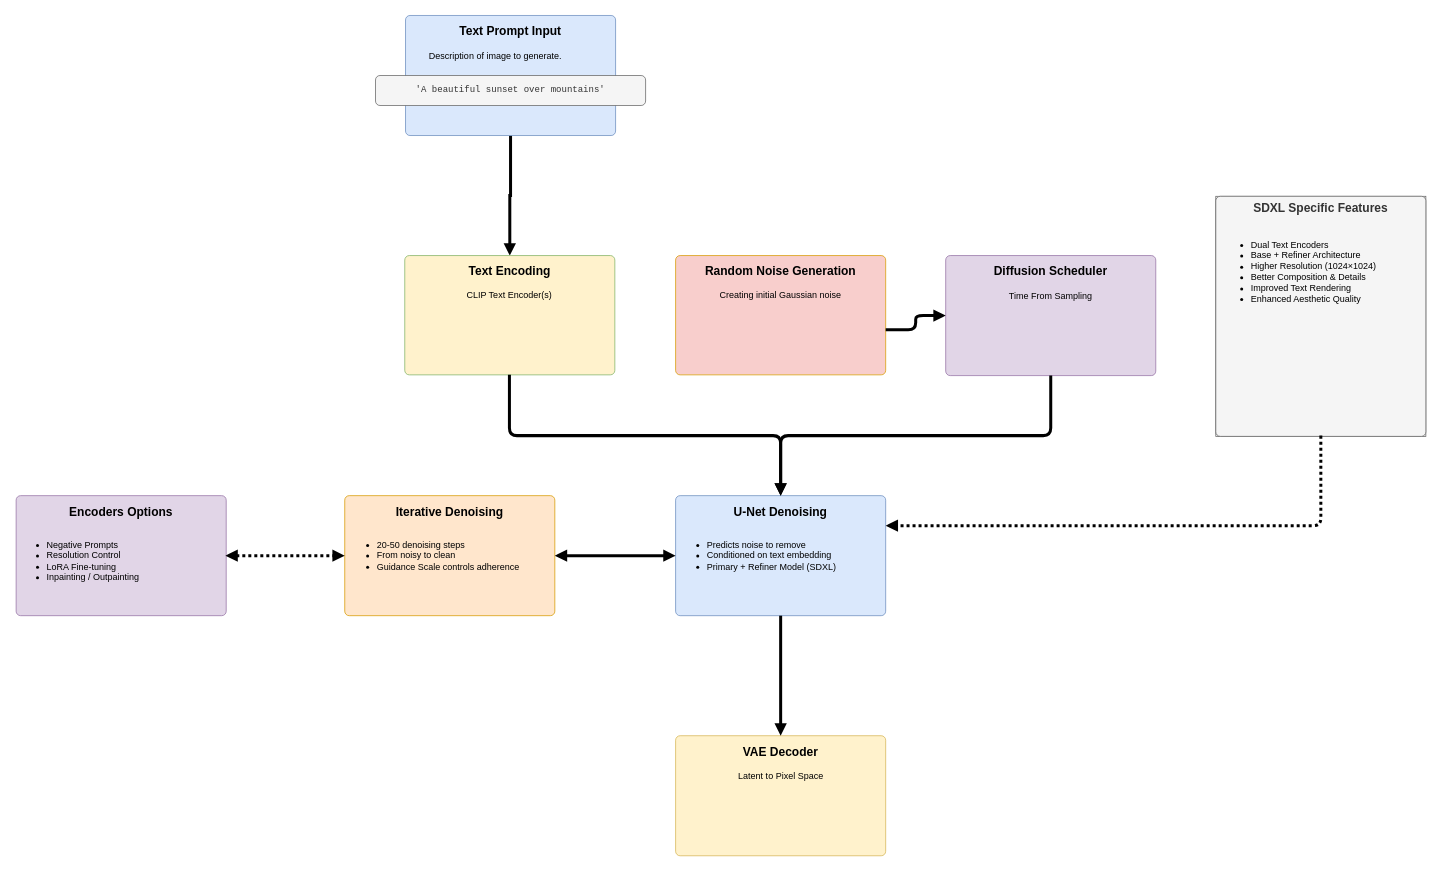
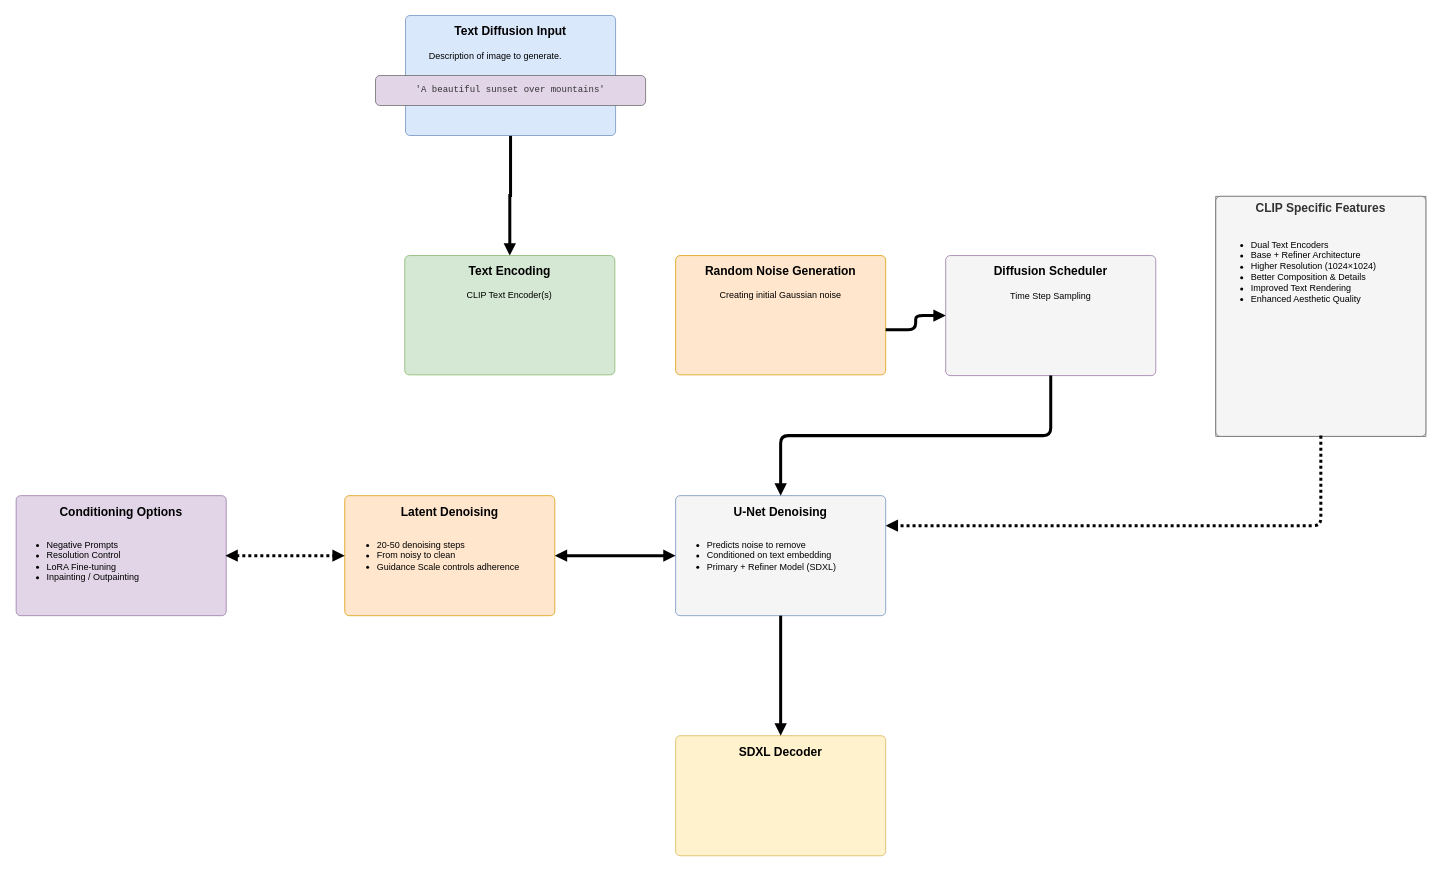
  <mxCell id="0" />
  <mxCell id="1" parent="0" />
  <mxCell id="2" value="" style="group" parent="1" vertex="1" connectable="0"><mxGeometry x="459" y="660" width="280" height="160" as="geometry" /></mxCell>
- <mxCell id="3" value="Iterative Denoising" style="rounded=1;whiteSpace=wrap;html=1;fillColor=#ffe6cc;strokeColor=#d79b00;verticalAlign=top;spacingTop=5;fontStyle=1;fontSize=16;absoluteArcSize=1;arcSize=12;" parent="2" vertex="1"><mxGeometry width="280" height="160" as="geometry" /></mxCell>
+ <mxCell id="3" value="Latent Denoising" style="rounded=1;whiteSpace=wrap;html=1;fillColor=#ffe6cc;strokeColor=#d79b00;verticalAlign=top;spacingTop=5;fontStyle=1;fontSize=16;absoluteArcSize=1;arcSize=12;" parent="2" vertex="1"><mxGeometry width="280" height="160" as="geometry" /></mxCell>
  <mxCell id="4" value="&lt;ul&gt;&lt;li&gt;20-50 denoising steps&lt;/li&gt;&lt;li&gt;From noisy to clean&lt;/li&gt;&lt;li&gt;Guidance Scale controls adherence&lt;/li&gt;&lt;/ul&gt;" style="text;html=1;align=left;verticalAlign=top;whiteSpace=wrap;rounded=0;" parent="2" vertex="1"><mxGeometry x="1" y="40" width="279" height="120" as="geometry" /></mxCell>
  <mxCell id="5" value="" style="group" parent="1" vertex="1" connectable="0"><mxGeometry x="900" y="980" width="280" height="160" as="geometry" /></mxCell>
- <mxCell id="6" value="VAE Decoder" style="rounded=1;whiteSpace=wrap;html=1;fillColor=#fff2cc;strokeColor=#d6b656;verticalAlign=top;spacingTop=5;fontStyle=1;fontSize=16;absoluteArcSize=1;arcSize=12;" parent="5" vertex="1"><mxGeometry width="280" height="160" as="geometry" /></mxCell>
- <mxCell id="7" value="Latent to Pixel Space" style="text;html=1;align=center;verticalAlign=top;whiteSpace=wrap;rounded=0;" parent="5" vertex="1"><mxGeometry x="1" y="40" width="279" height="120" as="geometry" /></mxCell>
+ <mxCell id="6" value="SDXL Decoder" style="rounded=1;whiteSpace=wrap;html=1;fillColor=#fff2cc;strokeColor=#d6b656;verticalAlign=top;spacingTop=5;fontStyle=1;fontSize=16;absoluteArcSize=1;arcSize=12;" parent="5" vertex="1"><mxGeometry width="280" height="160" as="geometry" /></mxCell>
  <mxCell id="8" value="" style="group" parent="1" vertex="1" connectable="0"><mxGeometry x="20" y="660" width="281" height="160" as="geometry" /></mxCell>
- <mxCell id="9" value="Encoders Options" style="rounded=1;whiteSpace=wrap;html=1;fillColor=#e1d5e7;strokeColor=#9673a6;verticalAlign=top;fontSize=16;fontStyle=1;spacingTop=5;absoluteArcSize=1;arcSize=12;" parent="8" vertex="1"><mxGeometry x="1" width="280" height="160" as="geometry" /></mxCell>
+ <mxCell id="9" value="Conditioning Options" style="rounded=1;whiteSpace=wrap;html=1;fillColor=#e1d5e7;strokeColor=#9673a6;verticalAlign=top;fontSize=16;fontStyle=1;spacingTop=5;absoluteArcSize=1;arcSize=12;" parent="8" vertex="1"><mxGeometry x="1" width="280" height="160" as="geometry" /></mxCell>
  <mxCell id="10" value="&lt;ul&gt;&lt;li&gt;Negative Prompts&lt;/li&gt;&lt;li&gt;Resolution Control&lt;/li&gt;&lt;li&gt;LoRA Fine-tuning&lt;/li&gt;&lt;li&gt;Inpainting / Outpainting&lt;/li&gt;&lt;/ul&gt;" style="text;html=1;align=left;verticalAlign=top;whiteSpace=wrap;rounded=0;" parent="8" vertex="1"><mxGeometry y="40" width="280" height="120" as="geometry" /></mxCell>
  <mxCell id="11" value="" style="group" parent="1" vertex="1" connectable="0"><mxGeometry x="900" y="660" width="280" height="160" as="geometry" /></mxCell>
- <mxCell id="12" value="&lt;font style=&quot;font-size: 16px;&quot;&gt;U-Net Denoising&lt;/font&gt;" style="rounded=1;whiteSpace=wrap;html=1;fillColor=#dae8fc;strokeColor=#6c8ebf;spacingTop=5;fontStyle=1;verticalAlign=top;absoluteArcSize=1;arcSize=12;" parent="11" vertex="1"><mxGeometry width="280" height="160" as="geometry" /></mxCell>
+ <mxCell id="12" value="&lt;font style=&quot;font-size: 16px;&quot;&gt;U-Net Denoising&lt;/font&gt;" style="rounded=1;whiteSpace=wrap;html=1;fillColor=#f5f5f5;strokeColor=#6c8ebf;spacingTop=5;fontStyle=1;verticalAlign=top;absoluteArcSize=1;arcSize=12;" parent="11" vertex="1"><mxGeometry width="280" height="160" as="geometry" /></mxCell>
  <mxCell id="13" value="&lt;ul&gt;&lt;li&gt;Predicts noise to remove&lt;/li&gt;&lt;li&gt;Conditioned on text embedding&lt;/li&gt;&lt;li&gt;Primary + Refiner Model (SDXL)&lt;/li&gt;&lt;/ul&gt;" style="text;html=1;align=left;verticalAlign=top;whiteSpace=wrap;rounded=0;spacing=2;" parent="11" vertex="1"><mxGeometry y="40" width="280" height="120" as="geometry" /></mxCell>
  <mxCell id="14" value="" style="group" parent="1" vertex="1" connectable="0"><mxGeometry x="1260" y="340" width="280" height="160" as="geometry" /></mxCell>
- <mxCell id="15" value="Diffusion Scheduler" style="rounded=1;whiteSpace=wrap;html=1;fillColor=#e1d5e7;strokeColor=#9673a6;verticalAlign=top;fontStyle=1;fontSize=16;spacingTop=5;absoluteArcSize=1;arcSize=12;" parent="14" vertex="1"><mxGeometry width="280" height="160" as="geometry" /></mxCell>
- <mxCell id="16" value="Time From Sampling" style="text;html=1;align=center;verticalAlign=top;whiteSpace=wrap;rounded=0;" parent="14" vertex="1"><mxGeometry y="40" width="280" height="120" as="geometry" /></mxCell>
+ <mxCell id="15" value="Diffusion Scheduler" style="rounded=1;whiteSpace=wrap;html=1;fillColor=#f5f5f5;strokeColor=#9673a6;verticalAlign=top;fontStyle=1;fontSize=16;spacingTop=5;absoluteArcSize=1;arcSize=12;" parent="14" vertex="1"><mxGeometry width="280" height="160" as="geometry" /></mxCell>
+ <mxCell id="16" value="Time Step Sampling" style="text;html=1;align=center;verticalAlign=top;whiteSpace=wrap;rounded=0;" parent="14" vertex="1"><mxGeometry y="40" width="280" height="120" as="geometry" /></mxCell>
  <mxCell id="17" value="" style="group;fillColor=#f5f5f5;fontColor=#333333;strokeColor=#666666;" parent="1" vertex="1" connectable="0"><mxGeometry x="1620" y="261" width="280" height="320" as="geometry" /></mxCell>
- <mxCell id="18" value="SDXL Specific Features" style="rounded=1;whiteSpace=wrap;html=1;fillColor=#f5f5f5;strokeColor=#666666;verticalAlign=top;fontStyle=1;fontSize=16;absoluteArcSize=1;arcSize=12;fontColor=#333333;" parent="17" vertex="1"><mxGeometry width="280" height="320" as="geometry" /></mxCell>
+ <mxCell id="18" value="CLIP Specific Features" style="rounded=1;whiteSpace=wrap;html=1;fillColor=#f5f5f5;strokeColor=#666666;verticalAlign=top;fontStyle=1;fontSize=16;absoluteArcSize=1;arcSize=12;fontColor=#333333;" parent="17" vertex="1"><mxGeometry width="280" height="320" as="geometry" /></mxCell>
  <mxCell id="19" value="&lt;ul&gt;&lt;li&gt;Dual Text Encoders&lt;/li&gt;&lt;li&gt;Base + Refiner Architecture&lt;/li&gt;&lt;li&gt;Higher Resolution (1024×1024)&lt;/li&gt;&lt;li&gt;Better Composition &amp;amp; Details&lt;/li&gt;&lt;li&gt;Improved Text Rendering&lt;/li&gt;&lt;li&gt;Enhanced Aesthetic Quality&lt;/li&gt;&lt;/ul&gt;" style="text;html=1;align=left;verticalAlign=top;whiteSpace=wrap;rounded=0;spacingLeft=5;spacingRight=5;" parent="17" vertex="1"><mxGeometry y="39" width="280" height="120" as="geometry" /></mxCell>
  <mxCell id="20" style="edgeStyle=orthogonalEdgeStyle;rounded=0;orthogonalLoop=1;jettySize=auto;html=1;strokeWidth=4;endArrow=block;endFill=1;" parent="1" source="22" target="26" edge="1"><mxGeometry relative="1" as="geometry" /></mxCell>
  <mxCell id="21" value="" style="group" parent="1" vertex="1" connectable="0"><mxGeometry y="20" width="360" height="160" as="geometry" x="500" /></mxCell>
- <mxCell id="22" value="Text Prompt Input" style="rounded=1;whiteSpace=wrap;html=1;fillColor=#dae8fc;strokeColor=#6c8ebf;verticalAlign=top;fontSize=16;fontStyle=1;spacingTop=5;absoluteArcSize=1;arcSize=12;" parent="21" vertex="1"><mxGeometry x="40" width="280" height="160" as="geometry" /></mxCell>
+ <mxCell id="22" value="Text Diffusion Input" style="rounded=1;whiteSpace=wrap;html=1;fillColor=#dae8fc;strokeColor=#6c8ebf;verticalAlign=top;fontSize=16;fontStyle=1;spacingTop=5;absoluteArcSize=1;arcSize=12;" parent="21" vertex="1"><mxGeometry x="40" width="280" height="160" as="geometry" /></mxCell>
  <mxCell id="23" value="Description of image to generate." style="text;html=1;align=center;verticalAlign=top;whiteSpace=wrap;rounded=0;" parent="21" vertex="1"><mxGeometry x="40" y="40" width="240" height="80" as="geometry" /></mxCell>
- <mxCell id="24" value="'A beautiful sunset over mountains'" style="rounded=1;whiteSpace=wrap;html=1;fillColor=#f5f5f5;fontColor=#333333;strokeColor=#666666;fontFamily=Courier New;arcSize=12;absoluteArcSize=1;" parent="21" vertex="1"><mxGeometry y="80" width="360" height="40" as="geometry" /></mxCell>
+ <mxCell id="24" value="'A beautiful sunset over mountains'" style="rounded=1;whiteSpace=wrap;html=1;fillColor=#e1d5e7;fontColor=#333333;strokeColor=#666666;fontFamily=Courier New;arcSize=12;absoluteArcSize=1;" parent="21" vertex="1"><mxGeometry y="80" width="360" height="40" as="geometry" /></mxCell>
  <mxCell id="25" value="" style="group" parent="1" vertex="1" connectable="0"><mxGeometry x="539" y="340" width="280" height="159" as="geometry" /></mxCell>
- <mxCell id="26" value="Text Encoding" style="rounded=1;whiteSpace=wrap;html=1;fillColor=#fff2cc;strokeColor=#82b366;fontSize=16;fontStyle=1;spacingTop=5;verticalAlign=top;absoluteArcSize=1;arcSize=12;container=0;" parent="25" vertex="1"><mxGeometry width="280" height="159" as="geometry" /></mxCell>
+ <mxCell id="26" value="Text Encoding" style="rounded=1;whiteSpace=wrap;html=1;fillColor=#d5e8d4;strokeColor=#82b366;fontSize=16;fontStyle=1;spacingTop=5;verticalAlign=top;absoluteArcSize=1;arcSize=12;container=0;" parent="25" vertex="1"><mxGeometry width="280" height="159" as="geometry" /></mxCell>
  <mxCell id="27" value="CLIP Text Encoder(s)" style="text;html=1;align=center;verticalAlign=top;whiteSpace=wrap;rounded=0;container=0;" parent="25" vertex="1"><mxGeometry y="39" width="279" height="120" as="geometry" /></mxCell>
  <mxCell id="28" value="" style="group" parent="1" vertex="1" connectable="0"><mxGeometry x="900" y="340" width="280" height="159" as="geometry" /></mxCell>
- <mxCell id="29" value="Random Noise Generation" style="rounded=1;whiteSpace=wrap;html=1;fillColor=#f8cecc;strokeColor=#d79b00;verticalAlign=top;spacingTop=5;fontStyle=1;fontSize=16;absoluteArcSize=1;arcSize=12;container=0;" parent="28" vertex="1"><mxGeometry width="280" height="159" as="geometry" /></mxCell>
+ <mxCell id="29" value="Random Noise Generation" style="rounded=1;whiteSpace=wrap;html=1;fillColor=#ffe6cc;strokeColor=#d79b00;verticalAlign=top;spacingTop=5;fontStyle=1;fontSize=16;absoluteArcSize=1;arcSize=12;container=0;" parent="28" vertex="1"><mxGeometry width="280" height="159" as="geometry" /></mxCell>
  <mxCell id="30" value="Creating initial Gaussian noise" style="text;html=1;align=center;verticalAlign=top;whiteSpace=wrap;rounded=0;container=0;" parent="28" vertex="1"><mxGeometry y="39" width="280" height="120" as="geometry" /></mxCell>
  <mxCell id="31" style="edgeStyle=orthogonalEdgeStyle;rounded=1;orthogonalLoop=1;jettySize=auto;html=1;strokeWidth=4;endArrow=block;endFill=1;curved=0;" parent="1" source="30" target="15" edge="1"><mxGeometry relative="1" as="geometry" /></mxCell>
- <mxCell id="32" style="edgeStyle=orthogonalEdgeStyle;rounded=1;orthogonalLoop=1;jettySize=auto;html=1;entryX=0.5;entryY=0;entryDx=0;entryDy=0;strokeWidth=4;endArrow=block;endFill=1;curved=0;" parent="1" source="27" target="12" edge="1"><mxGeometry relative="1" as="geometry"><Array as="points"><mxPoint x="679" y="580" /><mxPoint x="1040" y="580" /></Array></mxGeometry></mxCell>
  <mxCell id="33" style="edgeStyle=orthogonalEdgeStyle;rounded=1;orthogonalLoop=1;jettySize=auto;html=1;entryX=0.5;entryY=0;entryDx=0;entryDy=0;strokeWidth=4;endArrow=block;endFill=1;curved=0;" parent="1" source="16" target="12" edge="1"><mxGeometry relative="1" as="geometry"><Array as="points"><mxPoint x="1400" y="580" /><mxPoint x="1040" y="580" /></Array></mxGeometry></mxCell>
  <mxCell id="34" style="edgeStyle=orthogonalEdgeStyle;rounded=1;orthogonalLoop=1;jettySize=auto;html=1;entryX=1;entryY=0;entryDx=0;entryDy=0;strokeWidth=4;endArrow=block;endFill=1;curved=0;dashed=1;dashPattern=1 1;" parent="1" target="13" edge="1"><mxGeometry relative="1" as="geometry"><mxPoint x="1760" y="580" as="sourcePoint" /><Array as="points"><mxPoint x="1760" y="700" /></Array></mxGeometry></mxCell>
  <mxCell id="35" style="edgeStyle=orthogonalEdgeStyle;rounded=1;orthogonalLoop=1;jettySize=auto;html=1;strokeWidth=4;endArrow=block;endFill=1;curved=0;" parent="1" source="13" target="6" edge="1"><mxGeometry relative="1" as="geometry"><Array as="points"><mxPoint x="1040" y="980" /><mxPoint x="1040" y="980" /></Array></mxGeometry></mxCell>
  <mxCell id="36" style="edgeStyle=orthogonalEdgeStyle;rounded=1;orthogonalLoop=1;jettySize=auto;html=1;endArrow=block;endFill=1;startArrow=block;startFill=1;strokeWidth=4;curved=0;dashed=1;dashPattern=1 1;" parent="1" source="10" target="3" edge="1"><mxGeometry relative="1" as="geometry"><mxPoint x="720" y="970" as="targetPoint" /><Array as="points"><mxPoint x="370" y="740" /><mxPoint x="370" y="740" /></Array></mxGeometry></mxCell>
  <mxCell id="37" style="edgeStyle=orthogonalEdgeStyle;rounded=1;orthogonalLoop=1;jettySize=auto;html=1;curved=0;strokeWidth=4;endArrow=block;endFill=1;startArrow=block;startFill=1;" parent="1" source="12" target="3" edge="1"><mxGeometry relative="1" as="geometry"><Array as="points"><mxPoint x="910" y="740" /><mxPoint x="910" y="740" /></Array></mxGeometry></mxCell>
